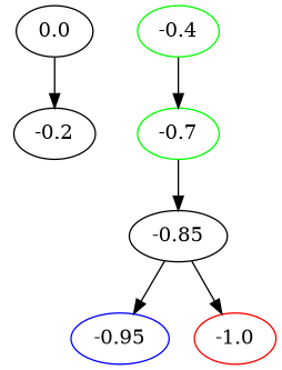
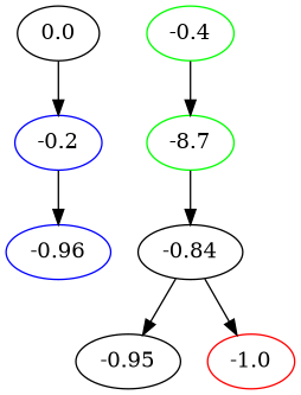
  digraph {
    node [color=black]
    0.0
-   -0.2
+   -0.2 [color=blue]
+   -0.96 [color=blue]
    -0.4 [color=green]
-   -0.7 [color=green]
-   -0.85
-   -0.95 [color=blue]
+   -0.7 [color=green label=-8.7]
+   -0.85 [label=-0.84]
+   -0.95
    -1.0 [color=red]
    0.0 -> -0.2
+   -0.2 -> -0.96
    -0.4 -> -0.7
    -0.7 -> -0.85
    -0.85 -> -0.95
    -0.85 -> -1.0
  }
